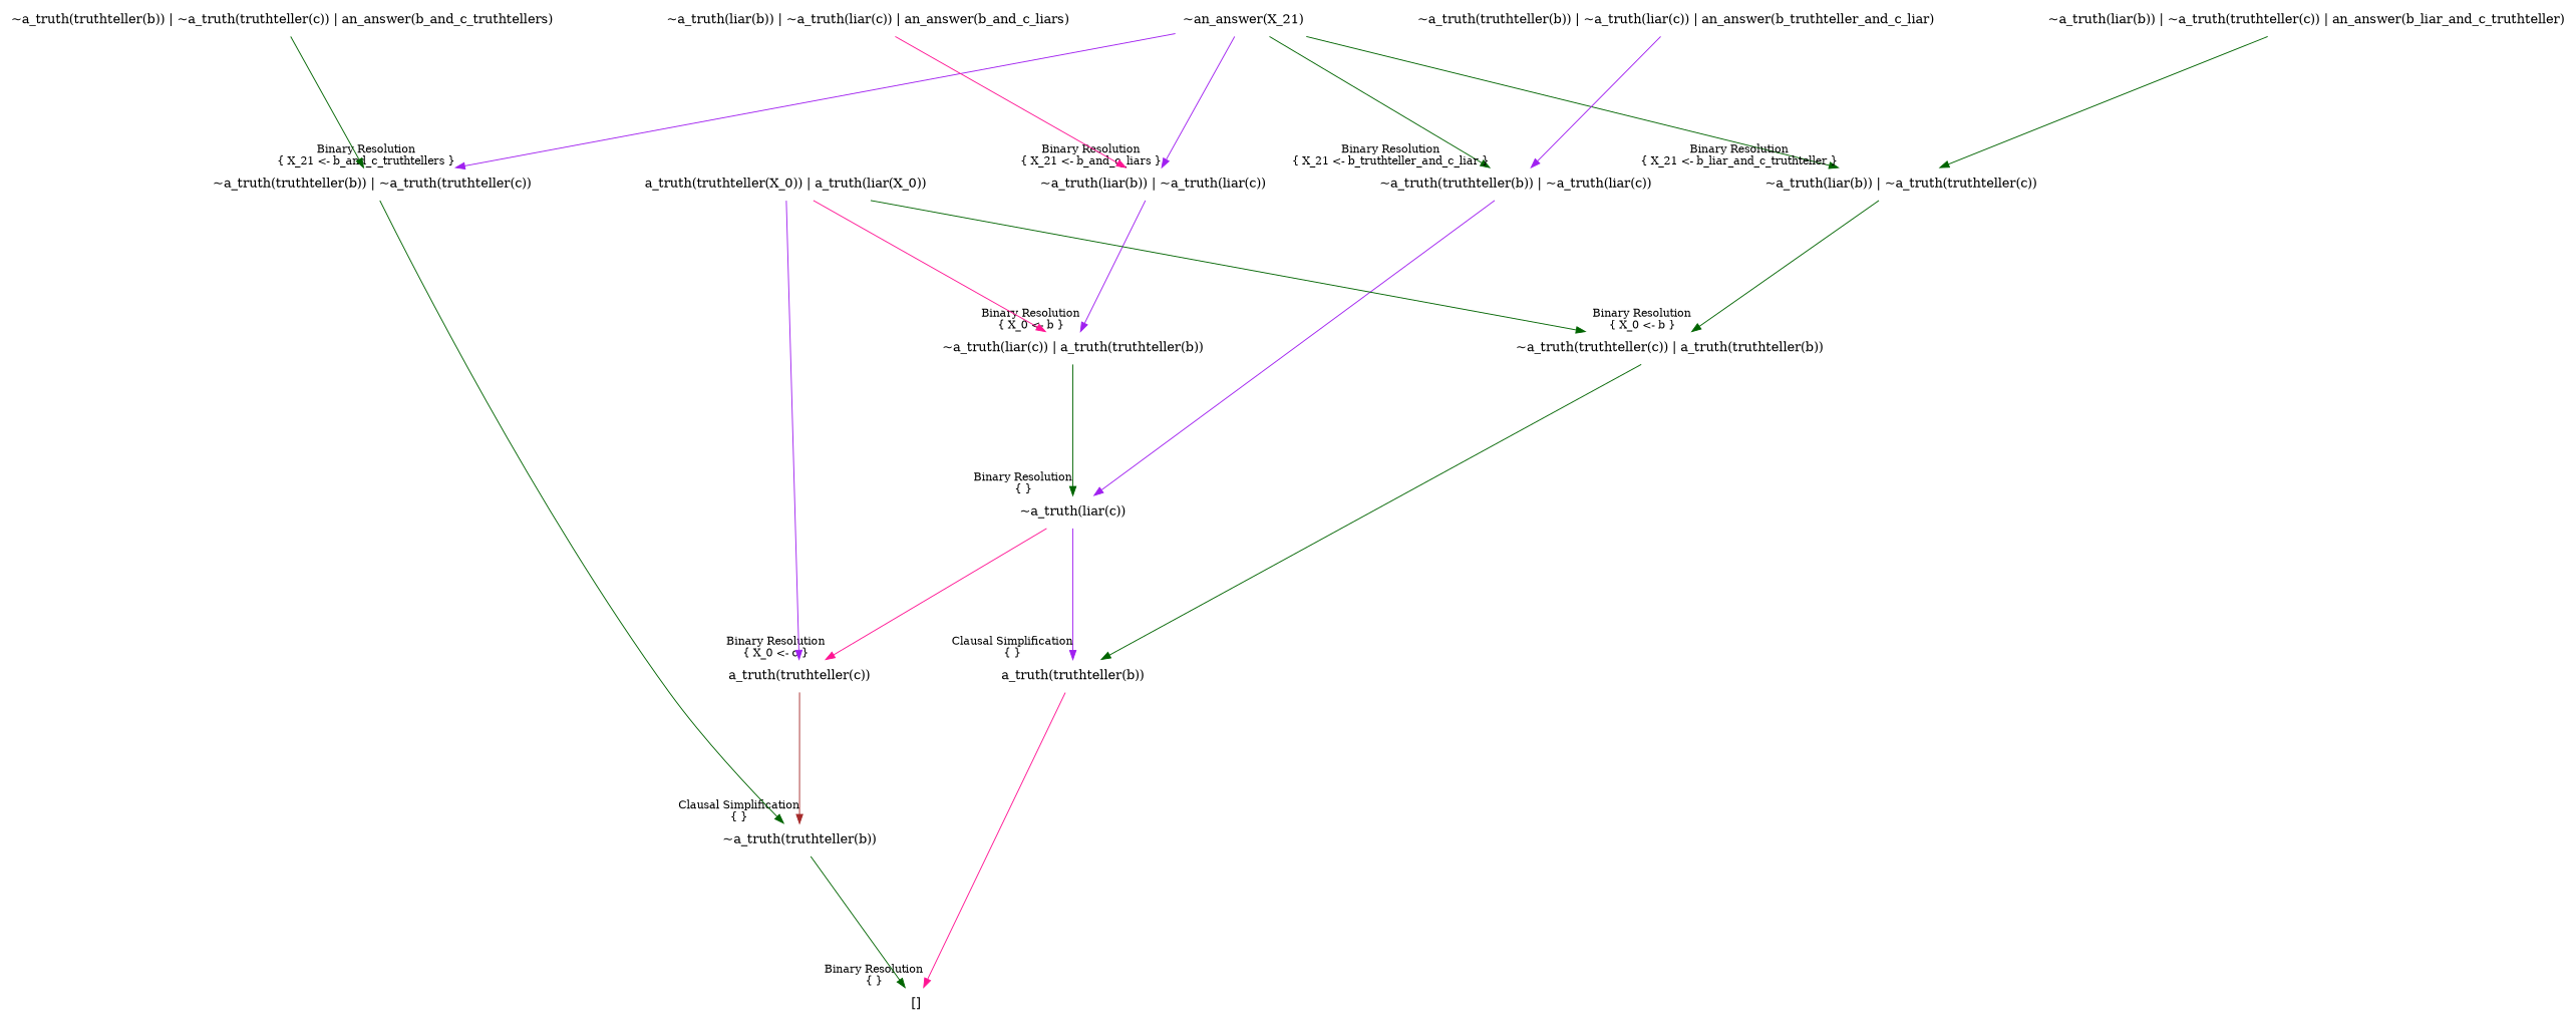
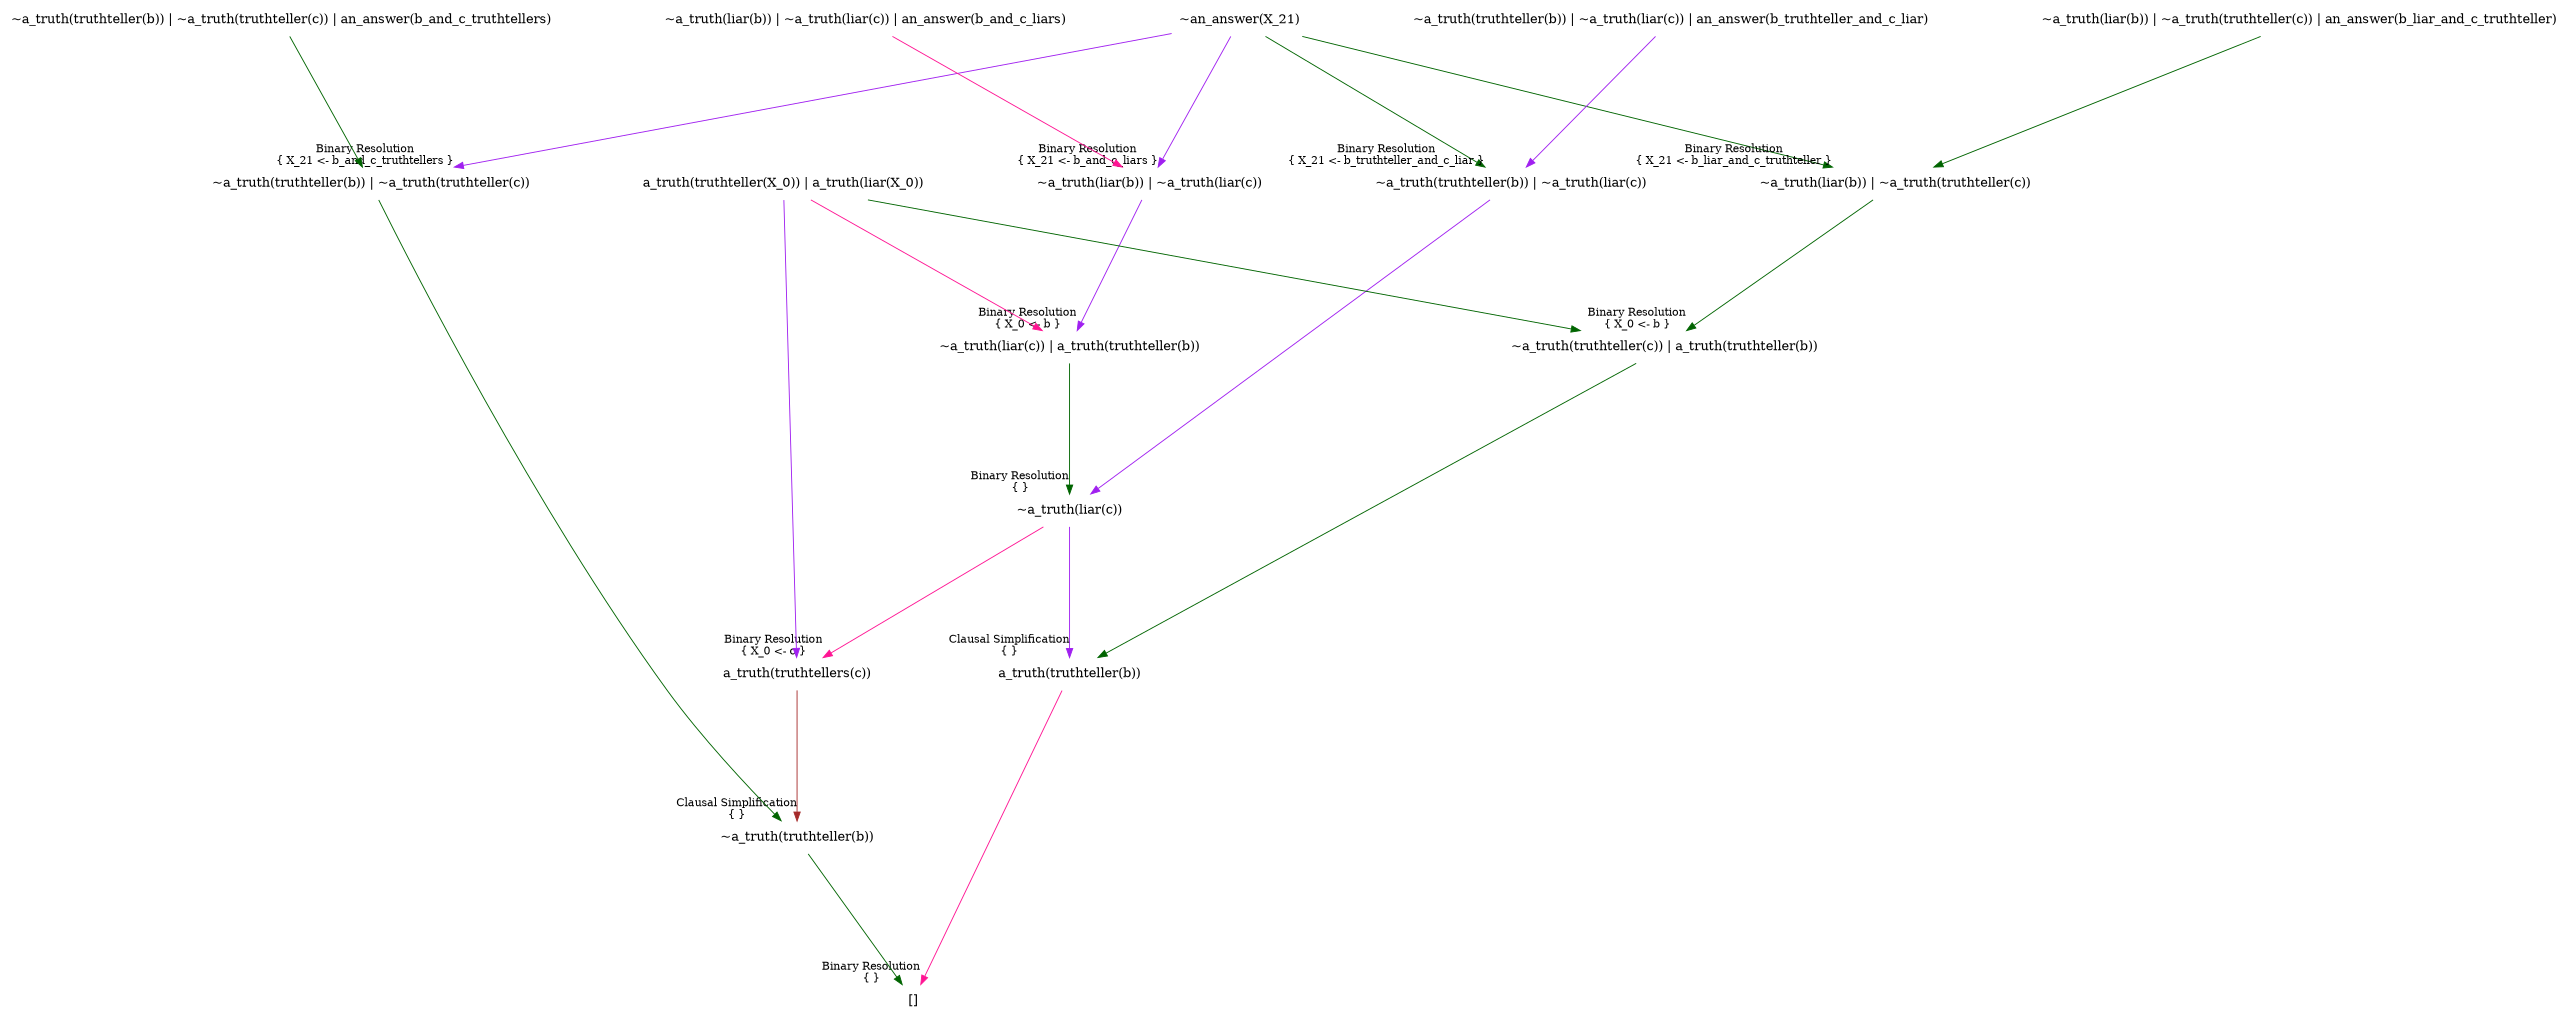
  digraph {
    nodesep=1.5
    ranksep=2
    node [shape=plaintext]
    edge [color=darkgreen]
    "a_truth(truthteller(b))"
    "[]"
-   "a_truth(truthteller(c))"
+   "a_truth(truthteller(c))" [label="a_truth(truthtellers(c))"]
    "~a_truth(truthteller(b))"
    "~a_truth(liar(c))"
    "~a_truth(liar(c)) | a_truth(truthteller(b))"
    "~a_truth(liar(b)) | ~a_truth(liar(c))"
    "~an_answer(X_21)"
    "~a_truth(truthteller(b)) | ~a_truth(liar(c))"
    "~a_truth(liar(b)) | ~a_truth(truthteller(c))"
    "~a_truth(truthteller(b)) | ~a_truth(truthteller(c))"
    "~a_truth(truthteller(c)) | a_truth(truthteller(b))"
    "~a_truth(liar(b)) | ~a_truth(liar(c)) | an_answer(b_and_c_liars)"
    "a_truth(truthteller(X_0)) | a_truth(liar(X_0))"
    "~a_truth(truthteller(b)) | ~a_truth(liar(c)) | an_answer(b_truthteller_and_c_liar)"
    "~a_truth(liar(b)) | ~a_truth(truthteller(c)) | an_answer(b_liar_and_c_truthteller)"
    "~a_truth(truthteller(b)) | ~a_truth(truthteller(c)) | an_answer(b_and_c_truthtellers)"
    "a_truth(truthteller(b))" -> "[]" [color=deeppink headlabel="Binary Resolution\n{ }" labeldistance=6 labelfontcolor=black labelfontsize=12]
    "a_truth(truthteller(c))" -> "~a_truth(truthteller(b))" [color=brown headlabel="Clausal Simplification\n{ }" labeldistance=6 labelfontcolor=black labelfontsize=12]
    "~a_truth(truthteller(b))" -> "[]"
    "~a_truth(liar(c))" -> "a_truth(truthteller(b))" [color=purple headlabel="Clausal Simplification\n{ }" labeldistance=6 labelfontcolor=black labelfontsize=12]
    "~a_truth(liar(c))" -> "a_truth(truthteller(c))" [color=deeppink headlabel="Binary Resolution\n{ X_0 <- c }" labeldistance=6 labelfontcolor=black labelfontsize=12]
    "~a_truth(liar(c)) | a_truth(truthteller(b))" -> "~a_truth(liar(c))" [headlabel="Binary Resolution\n{ }" labeldistance=6 labelfontcolor=black labelfontsize=12]
    "~a_truth(liar(b)) | ~a_truth(liar(c))" -> "~a_truth(liar(c)) | a_truth(truthteller(b))" [color=purple headlabel="Binary Resolution\n{ X_0 <- b }" labeldistance=6 labelfontcolor=black labelfontsize=12]
    "~an_answer(X_21)" -> "~a_truth(liar(b)) | ~a_truth(liar(c))" [color=purple headlabel="Binary Resolution\n{ X_21 <- b_and_c_liars }" labeldistance=6 labelfontcolor=black labelfontsize=12]
    "~an_answer(X_21)" -> "~a_truth(truthteller(b)) | ~a_truth(liar(c))" [headlabel="Binary Resolution\n{ X_21 <- b_truthteller_and_c_liar }" labeldistance=6 labelfontcolor=black labelfontsize=12]
    "~an_answer(X_21)" -> "~a_truth(liar(b)) | ~a_truth(truthteller(c))" [headlabel="Binary Resolution\n{ X_21 <- b_liar_and_c_truthteller }" labeldistance=6 labelfontcolor=black labelfontsize=12]
    "~an_answer(X_21)" -> "~a_truth(truthteller(b)) | ~a_truth(truthteller(c))" [color=purple headlabel="Binary Resolution\n{ X_21 <- b_and_c_truthtellers }" labeldistance=6 labelfontcolor=black labelfontsize=12]
    "~a_truth(truthteller(b)) | ~a_truth(liar(c))" -> "~a_truth(liar(c))" [color=purple]
    "~a_truth(liar(b)) | ~a_truth(truthteller(c))" -> "~a_truth(truthteller(c)) | a_truth(truthteller(b))" [headlabel="Binary Resolution\n{ X_0 <- b }" labeldistance=6 labelfontcolor=black labelfontsize=12]
    "~a_truth(truthteller(b)) | ~a_truth(truthteller(c))" -> "~a_truth(truthteller(b))"
    "~a_truth(truthteller(c)) | a_truth(truthteller(b))" -> "a_truth(truthteller(b))"
    "~a_truth(liar(b)) | ~a_truth(liar(c)) | an_answer(b_and_c_liars)" -> "~a_truth(liar(b)) | ~a_truth(liar(c))" [color=deeppink]
    "a_truth(truthteller(X_0)) | a_truth(liar(X_0))" -> "a_truth(truthteller(c))" [color=purple]
    "a_truth(truthteller(X_0)) | a_truth(liar(X_0))" -> "~a_truth(liar(c)) | a_truth(truthteller(b))" [color=deeppink]
    "a_truth(truthteller(X_0)) | a_truth(liar(X_0))" -> "~a_truth(truthteller(c)) | a_truth(truthteller(b))"
    "~a_truth(truthteller(b)) | ~a_truth(liar(c)) | an_answer(b_truthteller_and_c_liar)" -> "~a_truth(truthteller(b)) | ~a_truth(liar(c))" [color=purple]
    "~a_truth(liar(b)) | ~a_truth(truthteller(c)) | an_answer(b_liar_and_c_truthteller)" -> "~a_truth(liar(b)) | ~a_truth(truthteller(c))"
    "~a_truth(truthteller(b)) | ~a_truth(truthteller(c)) | an_answer(b_and_c_truthtellers)" -> "~a_truth(truthteller(b)) | ~a_truth(truthteller(c))"
  }
